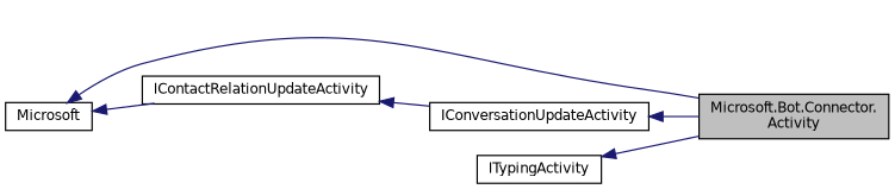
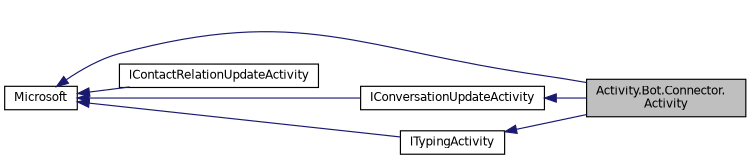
  digraph {
    rankdir=LR
    node [color=black fillcolor=white fontname=Helvetica fontsize=10 shape=record style=filled]
    edge [color=midnightblue dir=back fontname=Helvetica fontsize=10 labelfontname=Helvetica labelfontsize=10 style=solid]
-   n1 [fillcolor=grey75 fontcolor=black height=0.2 label="Microsoft.Bot.Connector.\lActivity" width=0.4]
+   n1 [fillcolor=grey75 fontcolor=black height=0.2 label="Activity.Bot.Connector.\lActivity" width=0.4]
    n2 [height=0.2 label=Microsoft width=0.4]
    n3 [height=0.2 label=IContactRelationUpdateActivity width=0.4]
    n4 [height=0.2 label=ITypingActivity width=0.4]
    n5 [height=0.2 label=IConversationUpdateActivity width=0.4]
    n2 -> n1
    n2 -> n3
-   n3 -> n5
+   n2 -> n4
+   n2 -> n5
    n4 -> n1
    n5 -> n1
  }
